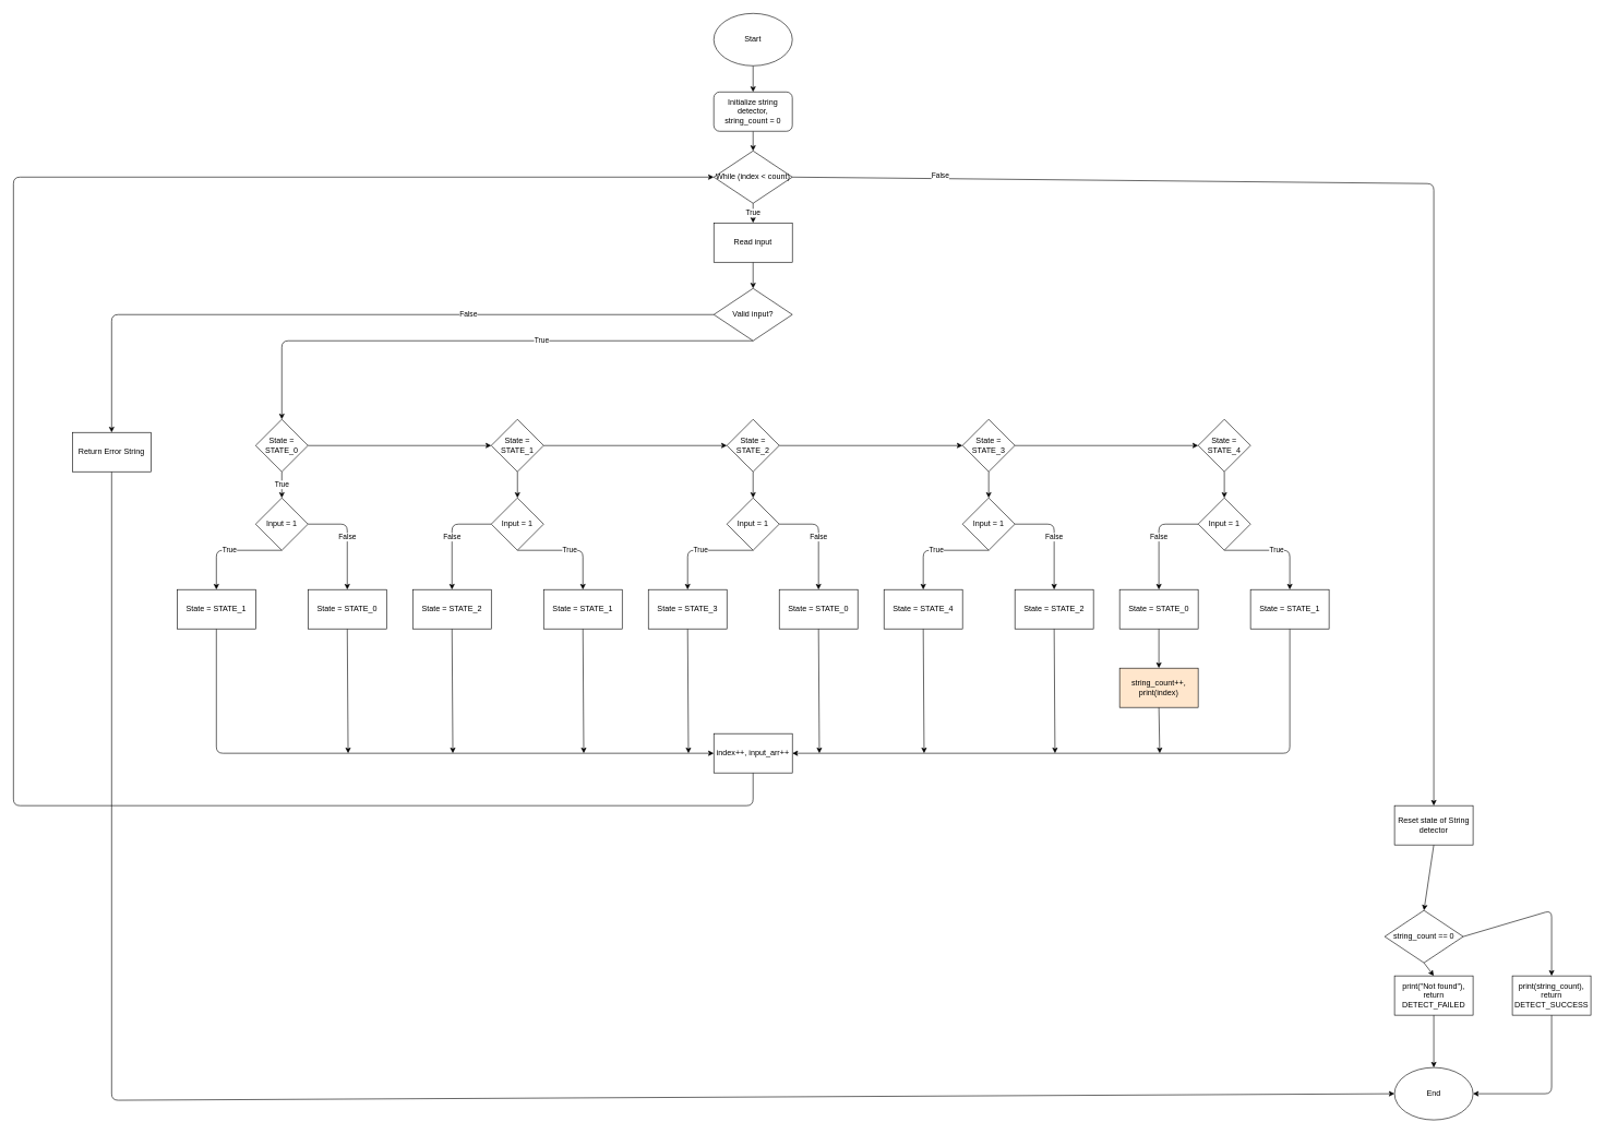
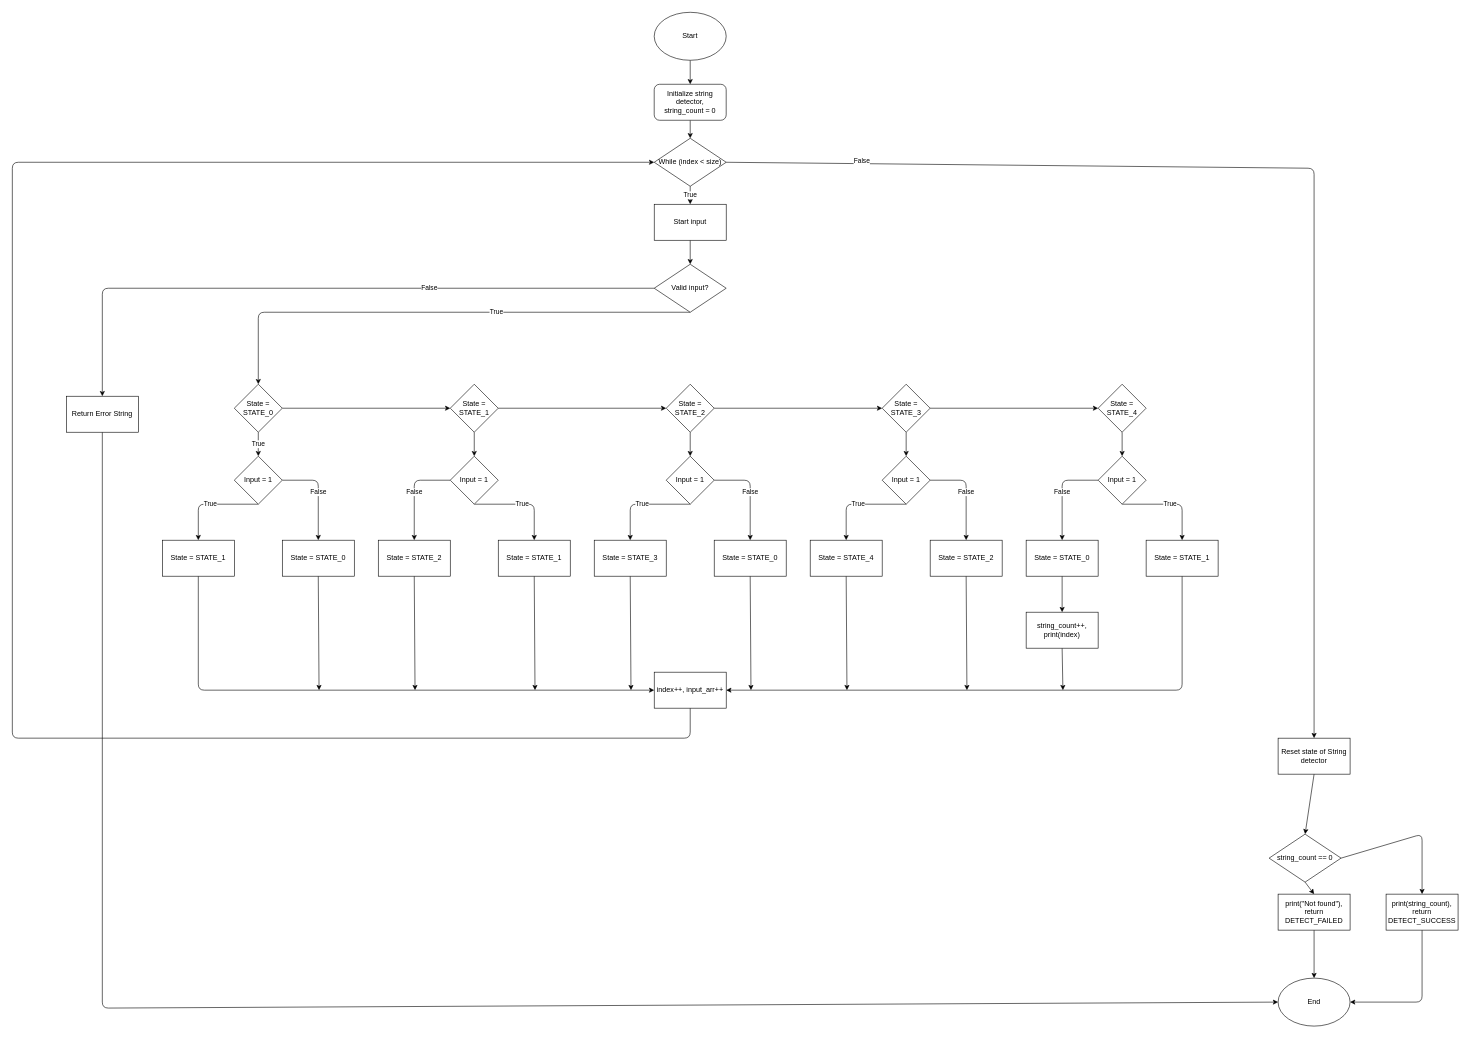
  <mxCell id="0" />
  <mxCell id="1" parent="0" />
  <mxCell id="2" style="edgeStyle=none;html=1;exitX=0.5;exitY=1;exitDx=0;exitDy=0;entryX=0.5;entryY=0;entryDx=0;entryDy=0;" edge="1" parent="1" target="5"><mxGeometry relative="1" as="geometry"><mxPoint x="1150" y="100" as="sourcePoint" /></mxGeometry></mxCell>
  <mxCell id="3" value="Start" style="ellipse;whiteSpace=wrap;html=1;" vertex="1" parent="1"><mxGeometry x="1090" y="20" width="120" height="80" as="geometry" /></mxCell>
  <mxCell id="4" style="edgeStyle=none;html=1;exitX=0.5;exitY=1;exitDx=0;exitDy=0;entryX=0.5;entryY=0;entryDx=0;entryDy=0;" edge="1" parent="1" source="5" target="23"><mxGeometry relative="1" as="geometry" /></mxCell>
  <mxCell id="5" value="Initialize string detector,&lt;br&gt;string_count = 0" style="whiteSpace=wrap;html=1;rounded=1;" vertex="1" parent="1"><mxGeometry x="1090" y="140" width="120" height="60" as="geometry" /></mxCell>
  <mxCell id="6" style="edgeStyle=none;html=1;exitX=0.5;exitY=1;exitDx=0;exitDy=0;entryX=0.5;entryY=0;entryDx=0;entryDy=0;" edge="1" parent="1" source="7" target="10"><mxGeometry relative="1" as="geometry" /></mxCell>
- <mxCell id="7" value="Read input" style="rounded=0;whiteSpace=wrap;html=1;" vertex="1" parent="1"><mxGeometry x="1090" y="340" width="120" height="60" as="geometry" /></mxCell>
+ <mxCell id="7" value="Start input" style="rounded=0;whiteSpace=wrap;html=1;" vertex="1" parent="1"><mxGeometry x="1090" y="340" width="120" height="60" as="geometry" /></mxCell>
  <mxCell id="8" value="True" style="edgeStyle=none;html=1;exitX=0.5;exitY=1;exitDx=0;exitDy=0;entryX=0.5;entryY=0;entryDx=0;entryDy=0;" edge="1" parent="1" source="10" target="13"><mxGeometry x="-0.231" relative="1" as="geometry"><Array as="points"><mxPoint x="430" y="520" /></Array><mxPoint as="offset" /></mxGeometry></mxCell>
  <mxCell id="9" value="False" style="edgeStyle=none;html=1;exitX=0;exitY=0.5;exitDx=0;exitDy=0;entryX=0.5;entryY=0;entryDx=0;entryDy=0;" edge="1" parent="1" source="10" target="20"><mxGeometry x="-0.318" relative="1" as="geometry"><Array as="points"><mxPoint x="170" y="480" /></Array><mxPoint as="offset" /></mxGeometry></mxCell>
  <mxCell id="10" value="Valid input?" style="rhombus;whiteSpace=wrap;html=1;" vertex="1" parent="1"><mxGeometry x="1090" y="440" width="120" height="80" as="geometry" /></mxCell>
  <mxCell id="11" value="True" style="edgeStyle=none;html=1;exitX=0.5;exitY=1;exitDx=0;exitDy=0;entryX=0.5;entryY=0;entryDx=0;entryDy=0;" edge="1" parent="1" source="13" target="16"><mxGeometry relative="1" as="geometry" /></mxCell>
  <mxCell id="12" style="edgeStyle=none;html=1;exitX=1;exitY=0.5;exitDx=0;exitDy=0;entryX=0;entryY=0.5;entryDx=0;entryDy=0;" edge="1" parent="1" source="13" target="26"><mxGeometry relative="1" as="geometry" /></mxCell>
  <mxCell id="13" value="State = STATE_0" style="rhombus;whiteSpace=wrap;html=1;" vertex="1" parent="1"><mxGeometry x="390" y="640" width="80" height="80" as="geometry" /></mxCell>
  <mxCell id="14" value="True" style="edgeStyle=none;html=1;exitX=0.5;exitY=1;exitDx=0;exitDy=0;entryX=0.5;entryY=0;entryDx=0;entryDy=0;" edge="1" parent="1" source="16" target="18"><mxGeometry relative="1" as="geometry"><Array as="points"><mxPoint x="330" y="840" /></Array></mxGeometry></mxCell>
  <mxCell id="15" value="False" style="edgeStyle=none;html=1;exitX=1;exitY=0.5;exitDx=0;exitDy=0;entryX=0.5;entryY=0;entryDx=0;entryDy=0;" edge="1" parent="1" source="16" target="31"><mxGeometry relative="1" as="geometry"><Array as="points"><mxPoint x="530" y="800" /></Array></mxGeometry></mxCell>
  <mxCell id="16" value="Input = 1" style="rhombus;whiteSpace=wrap;html=1;" vertex="1" parent="1"><mxGeometry x="390" y="760" width="80" height="80" as="geometry" /></mxCell>
  <mxCell id="17" style="edgeStyle=none;html=1;exitX=0.5;exitY=1;exitDx=0;exitDy=0;entryX=0;entryY=0.5;entryDx=0;entryDy=0;" edge="1" parent="1" source="18" target="66"><mxGeometry relative="1" as="geometry"><Array as="points"><mxPoint x="330" y="1150" /></Array></mxGeometry></mxCell>
  <mxCell id="18" value="State = STATE_1" style="rounded=0;whiteSpace=wrap;html=1;" vertex="1" parent="1"><mxGeometry x="270" y="900" width="120" height="60" as="geometry" /></mxCell>
  <mxCell id="19" style="edgeStyle=none;html=1;exitX=0.5;exitY=1;exitDx=0;exitDy=0;entryX=0;entryY=0.5;entryDx=0;entryDy=0;" edge="1" parent="1" source="20" target="78"><mxGeometry relative="1" as="geometry"><Array as="points"><mxPoint x="170" y="1680" /></Array></mxGeometry></mxCell>
  <mxCell id="20" value="Return Error String" style="rounded=0;whiteSpace=wrap;html=1;" vertex="1" parent="1"><mxGeometry x="110" y="660" width="120" height="60" as="geometry" /></mxCell>
  <mxCell id="21" value="True" style="edgeStyle=none;html=1;exitX=0.5;exitY=1;exitDx=0;exitDy=0;entryX=0.5;entryY=0;entryDx=0;entryDy=0;" edge="1" parent="1" source="23" target="7"><mxGeometry relative="1" as="geometry" /></mxCell>
  <mxCell id="22" value="False" style="edgeStyle=none;html=1;exitX=1;exitY=0.5;exitDx=0;exitDy=0;entryX=0.5;entryY=0;entryDx=0;entryDy=0;" edge="1" parent="1" source="23" target="70"><mxGeometry x="-0.764" y="4" relative="1" as="geometry"><Array as="points"><mxPoint x="2190" y="280" /></Array><mxPoint x="-2" as="offset" /></mxGeometry></mxCell>
- <mxCell id="23" value="While (index &amp;lt; count)" style="rhombus;whiteSpace=wrap;html=1;" vertex="1" parent="1"><mxGeometry x="1090" y="230" width="120" height="80" as="geometry" /></mxCell>
+ <mxCell id="23" value="While (index &amp;lt; size)" style="rhombus;whiteSpace=wrap;html=1;" vertex="1" parent="1"><mxGeometry x="1090" y="230" width="120" height="80" as="geometry" /></mxCell>
  <mxCell id="24" style="edgeStyle=none;html=1;exitX=1;exitY=0.5;exitDx=0;exitDy=0;entryX=0;entryY=0.5;entryDx=0;entryDy=0;" edge="1" parent="1" source="26" target="38"><mxGeometry relative="1" as="geometry" /></mxCell>
  <mxCell id="25" style="edgeStyle=none;html=1;exitX=0.5;exitY=1;exitDx=0;exitDy=0;entryX=0.5;entryY=0;entryDx=0;entryDy=0;" edge="1" parent="1" source="26" target="29"><mxGeometry relative="1" as="geometry" /></mxCell>
  <mxCell id="26" value="State = STATE_1" style="rhombus;whiteSpace=wrap;html=1;" vertex="1" parent="1"><mxGeometry x="750" y="640" width="80" height="80" as="geometry" /></mxCell>
  <mxCell id="27" value="True" style="edgeStyle=none;html=1;exitX=0.5;exitY=1;exitDx=0;exitDy=0;entryX=0.5;entryY=0;entryDx=0;entryDy=0;" edge="1" parent="1" source="29" target="35"><mxGeometry relative="1" as="geometry"><Array as="points"><mxPoint x="890" y="840" /></Array></mxGeometry></mxCell>
  <mxCell id="28" value="False" style="edgeStyle=none;html=1;exitX=0;exitY=0.5;exitDx=0;exitDy=0;entryX=0.5;entryY=0;entryDx=0;entryDy=0;" edge="1" parent="1" source="29" target="33"><mxGeometry relative="1" as="geometry"><Array as="points"><mxPoint x="690" y="800" /></Array></mxGeometry></mxCell>
  <mxCell id="29" value="Input = 1" style="rhombus;whiteSpace=wrap;html=1;" vertex="1" parent="1"><mxGeometry x="750" y="760" width="80" height="80" as="geometry" /></mxCell>
  <mxCell id="30" style="edgeStyle=none;html=1;exitX=0.5;exitY=1;exitDx=0;exitDy=0;" edge="1" parent="1" source="31"><mxGeometry relative="1" as="geometry"><mxPoint x="531.286" y="1150" as="targetPoint" /></mxGeometry></mxCell>
  <mxCell id="31" value="State = STATE_0" style="rounded=0;whiteSpace=wrap;html=1;" vertex="1" parent="1"><mxGeometry x="470" y="900" width="120" height="60" as="geometry" /></mxCell>
  <mxCell id="32" style="edgeStyle=none;html=1;exitX=0.5;exitY=1;exitDx=0;exitDy=0;" edge="1" parent="1" source="33"><mxGeometry relative="1" as="geometry"><mxPoint x="691.286" y="1150" as="targetPoint" /></mxGeometry></mxCell>
  <mxCell id="33" value="State = STATE_2" style="rounded=0;whiteSpace=wrap;html=1;" vertex="1" parent="1"><mxGeometry x="630" y="900" width="120" height="60" as="geometry" /></mxCell>
  <mxCell id="34" style="edgeStyle=none;html=1;exitX=0.5;exitY=1;exitDx=0;exitDy=0;" edge="1" parent="1" source="35"><mxGeometry relative="1" as="geometry"><mxPoint x="891.286" y="1150" as="targetPoint" /></mxGeometry></mxCell>
  <mxCell id="35" value="State = STATE_1" style="rounded=0;whiteSpace=wrap;html=1;" vertex="1" parent="1"><mxGeometry x="830" y="900" width="120" height="60" as="geometry" /></mxCell>
  <mxCell id="36" style="edgeStyle=none;html=1;exitX=1;exitY=0.5;exitDx=0;exitDy=0;entryX=0;entryY=0.5;entryDx=0;entryDy=0;" edge="1" parent="1" source="38" target="48"><mxGeometry relative="1" as="geometry" /></mxCell>
  <mxCell id="37" style="edgeStyle=none;html=1;exitX=0.5;exitY=1;exitDx=0;exitDy=0;entryX=0.5;entryY=0;entryDx=0;entryDy=0;" edge="1" parent="1" source="38" target="41"><mxGeometry relative="1" as="geometry" /></mxCell>
  <mxCell id="38" value="State = STATE_2" style="rhombus;whiteSpace=wrap;html=1;" vertex="1" parent="1"><mxGeometry x="1110" y="640" width="80" height="80" as="geometry" /></mxCell>
  <mxCell id="39" value="True" style="edgeStyle=none;html=1;exitX=0.5;exitY=1;exitDx=0;exitDy=0;entryX=0.5;entryY=0;entryDx=0;entryDy=0;" edge="1" parent="1" source="41" target="43"><mxGeometry relative="1" as="geometry"><Array as="points"><mxPoint x="1050" y="840" /></Array></mxGeometry></mxCell>
  <mxCell id="40" value="False" style="edgeStyle=none;html=1;exitX=1;exitY=0.5;exitDx=0;exitDy=0;entryX=0.5;entryY=0;entryDx=0;entryDy=0;" edge="1" parent="1" source="41" target="45"><mxGeometry relative="1" as="geometry"><Array as="points"><mxPoint x="1250" y="800" /></Array></mxGeometry></mxCell>
  <mxCell id="41" value="Input = 1" style="rhombus;whiteSpace=wrap;html=1;" vertex="1" parent="1"><mxGeometry x="1110" y="760" width="80" height="80" as="geometry" /></mxCell>
  <mxCell id="42" style="edgeStyle=none;html=1;exitX=0.5;exitY=1;exitDx=0;exitDy=0;" edge="1" parent="1" source="43"><mxGeometry relative="1" as="geometry"><mxPoint x="1051.286" y="1150" as="targetPoint" /></mxGeometry></mxCell>
  <mxCell id="43" value="State = STATE_3" style="rounded=0;whiteSpace=wrap;html=1;" vertex="1" parent="1"><mxGeometry x="990" y="900" width="120" height="60" as="geometry" /></mxCell>
  <mxCell id="44" style="edgeStyle=none;html=1;exitX=0.5;exitY=1;exitDx=0;exitDy=0;" edge="1" parent="1" source="45"><mxGeometry relative="1" as="geometry"><mxPoint x="1251.286" y="1150" as="targetPoint" /></mxGeometry></mxCell>
  <mxCell id="45" value="State = STATE_0" style="rounded=0;whiteSpace=wrap;html=1;" vertex="1" parent="1"><mxGeometry x="1190" y="900" width="120" height="60" as="geometry" /></mxCell>
  <mxCell id="46" style="edgeStyle=none;html=1;exitX=1;exitY=0.5;exitDx=0;exitDy=0;entryX=0;entryY=0.5;entryDx=0;entryDy=0;" edge="1" parent="1" source="48" target="57"><mxGeometry relative="1" as="geometry" /></mxCell>
  <mxCell id="47" style="edgeStyle=none;html=1;exitX=0.5;exitY=1;exitDx=0;exitDy=0;entryX=0.5;entryY=0;entryDx=0;entryDy=0;" edge="1" parent="1" source="48" target="51"><mxGeometry relative="1" as="geometry" /></mxCell>
  <mxCell id="48" value="State = STATE_3" style="rhombus;whiteSpace=wrap;html=1;" vertex="1" parent="1"><mxGeometry x="1470" y="640" width="80" height="80" as="geometry" /></mxCell>
  <mxCell id="49" value="True" style="edgeStyle=none;html=1;exitX=0.5;exitY=1;exitDx=0;exitDy=0;entryX=0.5;entryY=0;entryDx=0;entryDy=0;" edge="1" parent="1" source="51" target="53"><mxGeometry relative="1" as="geometry"><Array as="points"><mxPoint x="1410" y="840" /></Array></mxGeometry></mxCell>
  <mxCell id="50" value="False" style="edgeStyle=none;html=1;exitX=1;exitY=0.5;exitDx=0;exitDy=0;entryX=0.5;entryY=0;entryDx=0;entryDy=0;" edge="1" parent="1" source="51" target="55"><mxGeometry relative="1" as="geometry"><Array as="points"><mxPoint x="1610" y="800" /></Array></mxGeometry></mxCell>
  <mxCell id="51" value="Input = 1" style="rhombus;whiteSpace=wrap;html=1;" vertex="1" parent="1"><mxGeometry x="1470" y="760" width="80" height="80" as="geometry" /></mxCell>
  <mxCell id="52" style="edgeStyle=none;html=1;exitX=0.5;exitY=1;exitDx=0;exitDy=0;" edge="1" parent="1" source="53"><mxGeometry relative="1" as="geometry"><mxPoint x="1411.286" y="1150" as="targetPoint" /></mxGeometry></mxCell>
  <mxCell id="53" value="State = STATE_4" style="rounded=0;whiteSpace=wrap;html=1;" vertex="1" parent="1"><mxGeometry x="1350" y="900" width="120" height="60" as="geometry" /></mxCell>
  <mxCell id="54" style="edgeStyle=none;html=1;exitX=0.5;exitY=1;exitDx=0;exitDy=0;" edge="1" parent="1" source="55"><mxGeometry relative="1" as="geometry"><mxPoint x="1611.286" y="1150" as="targetPoint" /></mxGeometry></mxCell>
  <mxCell id="55" value="State = STATE_2" style="rounded=0;whiteSpace=wrap;html=1;" vertex="1" parent="1"><mxGeometry x="1550" y="900" width="120" height="60" as="geometry" /></mxCell>
  <mxCell id="56" style="edgeStyle=none;html=1;exitX=0.5;exitY=1;exitDx=0;exitDy=0;entryX=0.5;entryY=0;entryDx=0;entryDy=0;" edge="1" parent="1" source="57" target="60"><mxGeometry relative="1" as="geometry" /></mxCell>
  <mxCell id="57" value="State = STATE_4" style="rhombus;whiteSpace=wrap;html=1;" vertex="1" parent="1"><mxGeometry x="1830" y="640" width="80" height="80" as="geometry" /></mxCell>
  <mxCell id="58" value="True" style="edgeStyle=none;html=1;exitX=0.5;exitY=1;exitDx=0;exitDy=0;entryX=0.5;entryY=0;entryDx=0;entryDy=0;" edge="1" parent="1" source="60" target="64"><mxGeometry relative="1" as="geometry"><Array as="points"><mxPoint x="1970" y="840" /></Array></mxGeometry></mxCell>
  <mxCell id="59" value="False" style="edgeStyle=none;html=1;exitX=0;exitY=0.5;exitDx=0;exitDy=0;entryX=0.5;entryY=0;entryDx=0;entryDy=0;" edge="1" parent="1" source="60" target="62"><mxGeometry relative="1" as="geometry"><Array as="points"><mxPoint x="1770" y="800" /></Array></mxGeometry></mxCell>
  <mxCell id="60" value="Input = 1" style="rhombus;whiteSpace=wrap;html=1;" vertex="1" parent="1"><mxGeometry x="1830" y="760" width="80" height="80" as="geometry" /></mxCell>
  <mxCell id="61" style="edgeStyle=none;html=1;exitX=0.5;exitY=1;exitDx=0;exitDy=0;entryX=0.5;entryY=0;entryDx=0;entryDy=0;" edge="1" parent="1" source="62" target="68"><mxGeometry relative="1" as="geometry" /></mxCell>
  <mxCell id="62" value="State = STATE_0" style="rounded=0;whiteSpace=wrap;html=1;" vertex="1" parent="1"><mxGeometry x="1710" y="900" width="120" height="60" as="geometry" /></mxCell>
  <mxCell id="63" style="edgeStyle=none;html=1;exitX=0.5;exitY=1;exitDx=0;exitDy=0;entryX=1;entryY=0.5;entryDx=0;entryDy=0;" edge="1" parent="1" source="64" target="66"><mxGeometry relative="1" as="geometry"><Array as="points"><mxPoint x="1970" y="1150" /></Array></mxGeometry></mxCell>
  <mxCell id="64" value="State = STATE_1" style="rounded=0;whiteSpace=wrap;html=1;" vertex="1" parent="1"><mxGeometry x="1910" y="900" width="120" height="60" as="geometry" /></mxCell>
  <mxCell id="65" style="edgeStyle=none;html=1;exitX=0.5;exitY=1;exitDx=0;exitDy=0;entryX=0;entryY=0.5;entryDx=0;entryDy=0;" edge="1" parent="1" source="66" target="23"><mxGeometry relative="1" as="geometry"><Array as="points"><mxPoint x="1150" y="1230" /><mxPoint x="20" y="1230" /><mxPoint x="20" y="270" /></Array></mxGeometry></mxCell>
  <mxCell id="66" value="index++, input_arr++" style="rounded=0;whiteSpace=wrap;html=1;" vertex="1" parent="1"><mxGeometry x="1090" y="1120" width="120" height="60" as="geometry" /></mxCell>
  <mxCell id="67" style="edgeStyle=none;html=1;exitX=0.5;exitY=1;exitDx=0;exitDy=0;" edge="1" parent="1" source="68"><mxGeometry relative="1" as="geometry"><mxPoint x="1771.286" y="1150" as="targetPoint" /></mxGeometry></mxCell>
- <mxCell id="68" value="string_count++,&lt;br&gt;print(index)" style="rounded=0;whiteSpace=wrap;html=1;fillColor=#ffe6cc;" vertex="1" parent="1"><mxGeometry x="1710" y="1020" width="120" height="60" as="geometry" /></mxCell>
+ <mxCell id="68" value="string_count++,&lt;br&gt;print(index)" style="rounded=0;whiteSpace=wrap;html=1;" vertex="1" parent="1"><mxGeometry x="1710" y="1020" width="120" height="60" as="geometry" /></mxCell>
  <mxCell id="69" style="edgeStyle=none;html=1;exitX=0.5;exitY=1;exitDx=0;exitDy=0;entryX=0.5;entryY=0;entryDx=0;entryDy=0;" edge="1" parent="1" source="70" target="73"><mxGeometry relative="1" as="geometry" /></mxCell>
  <mxCell id="70" value="Reset state of String detector" style="rounded=0;whiteSpace=wrap;html=1;" vertex="1" parent="1"><mxGeometry x="2130" y="1230" width="120" height="60" as="geometry" /></mxCell>
  <mxCell id="71" style="edgeStyle=none;html=1;exitX=0.5;exitY=1;exitDx=0;exitDy=0;entryX=0.5;entryY=0;entryDx=0;entryDy=0;" edge="1" parent="1" source="73" target="75"><mxGeometry relative="1" as="geometry" /></mxCell>
  <mxCell id="72" style="edgeStyle=none;html=1;exitX=1;exitY=0.5;exitDx=0;exitDy=0;entryX=0.5;entryY=0;entryDx=0;entryDy=0;" edge="1" parent="1" source="73" target="77"><mxGeometry relative="1" as="geometry"><Array as="points"><mxPoint x="2370" y="1390" /></Array></mxGeometry></mxCell>
  <mxCell id="73" value="string_count == 0" style="rhombus;whiteSpace=wrap;html=1;" vertex="1" parent="1"><mxGeometry x="2115" y="1390" width="120" height="80" as="geometry" /></mxCell>
  <mxCell id="74" style="edgeStyle=none;html=1;exitX=0.5;exitY=1;exitDx=0;exitDy=0;entryX=0.5;entryY=0;entryDx=0;entryDy=0;" edge="1" parent="1" source="75" target="78"><mxGeometry relative="1" as="geometry" /></mxCell>
  <mxCell id="75" value="print(&quot;Not found&quot;),&lt;br&gt;return DETECT_FAILED" style="rounded=0;whiteSpace=wrap;html=1;" vertex="1" parent="1"><mxGeometry x="2130" y="1490" width="120" height="60" as="geometry" /></mxCell>
  <mxCell id="76" style="edgeStyle=none;html=1;exitX=0.5;exitY=1;exitDx=0;exitDy=0;entryX=1;entryY=0.5;entryDx=0;entryDy=0;" edge="1" parent="1" source="77" target="78"><mxGeometry relative="1" as="geometry"><Array as="points"><mxPoint x="2370" y="1670" /></Array></mxGeometry></mxCell>
  <mxCell id="77" value="print(string_count),&lt;br&gt;return DETECT_SUCCESS" style="rounded=0;whiteSpace=wrap;html=1;" vertex="1" parent="1"><mxGeometry x="2310" y="1490" width="120" height="60" as="geometry" /></mxCell>
  <mxCell id="78" value="End" style="ellipse;whiteSpace=wrap;html=1;" vertex="1" parent="1"><mxGeometry x="2130" y="1630" width="120" height="80" as="geometry" /></mxCell>
